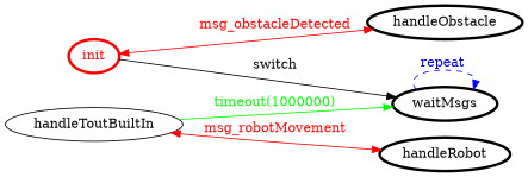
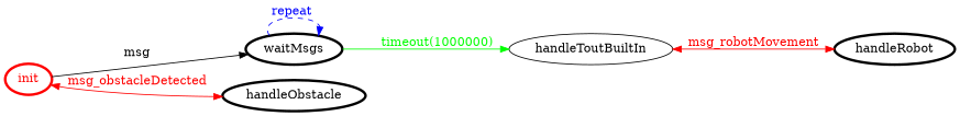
  digraph {
    rankdir=LR
    node [color=black fontcolor=black penwidth=3]
    edge [color=red fontcolor=red]
    init [color=red fontcolor=red]
    waitMsgs
    handleObstacle
    handleToutBuiltIn [color="" fontcolor="" penwidth=""]
    handleRobot
-   init -> waitMsgs [color=black fontcolor=black label=switch]
+   init -> waitMsgs [color=black fontcolor=black label=msg]
    init -> handleObstacle [dir=both label=msg_obstacleDetected]
    waitMsgs -> waitMsgs [color=blue fontcolor=blue label="repeat " style=dashed]
-   handleToutBuiltIn -> waitMsgs [color=green fontcolor=green label="timeout(1000000)"]
+   waitMsgs -> handleToutBuiltIn [color=green fontcolor=green label="timeout(1000000)"]
    handleToutBuiltIn -> handleRobot [dir=both label=msg_robotMovement]
  }
